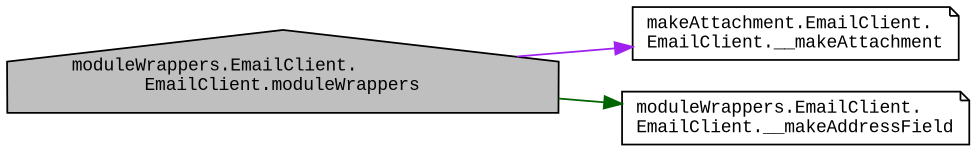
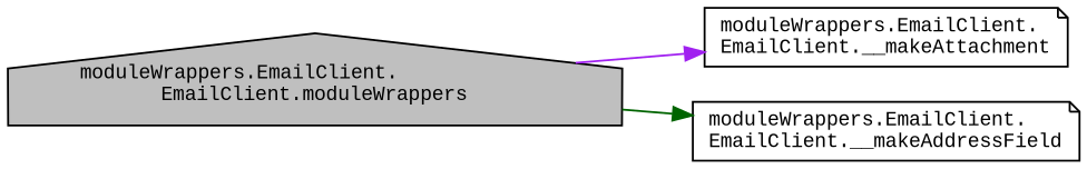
  digraph {
    fontname="Liberation Mono"
    rankdir=LR
    node [color=black fillcolor=white fontname="Liberation Mono" fontsize=10 shape=note style=filled]
    edge [fontname="Liberation Mono" fontsize=10 labelfontname=Helvetica labelfontsize=10 style=solid]
    n1 [fillcolor=grey75 fontcolor=black height=0.2 label="moduleWrappers.EmailClient.\lEmailClient.moduleWrappers" shape=house width=0.4]
-   n2 [height=0.2 label="makeAttachment.EmailClient.\lEmailClient.__makeAttachment" width=0.4]
+   n2 [height=0.2 label="moduleWrappers.EmailClient.\lEmailClient.__makeAttachment" width=0.4]
    n3 [height=0.2 label="moduleWrappers.EmailClient.\lEmailClient.__makeAddressField" width=0.4]
    n1 -> n2 [color=purple]
    n1 -> n3 [color=darkgreen]
  }
